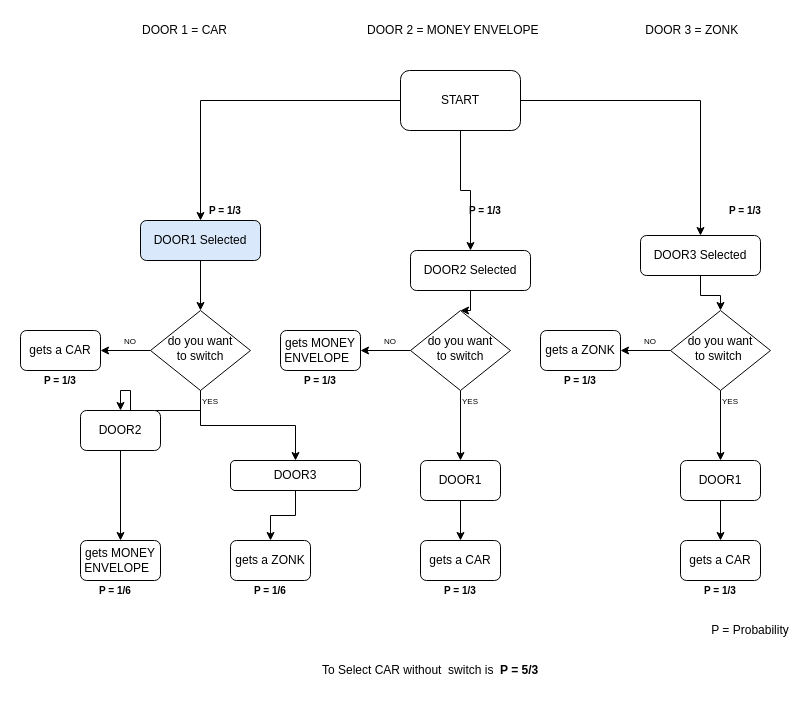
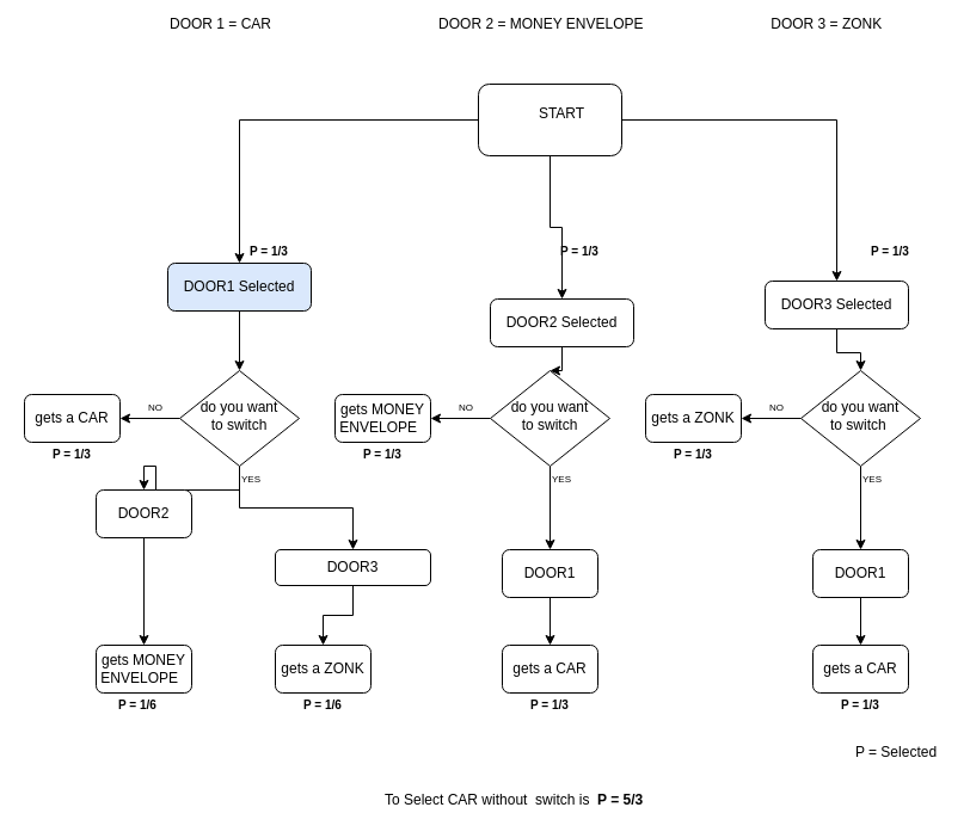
  <mxCell id="0" />
  <mxCell id="1" parent="0" />
  <mxCell id="2" value="" style="edgeStyle=orthogonalEdgeStyle;rounded=0;orthogonalLoop=1;jettySize=auto;html=1;" parent="1" source="3" target="7" edge="1"><mxGeometry relative="1" as="geometry" /></mxCell>
  <mxCell id="3" value="DOOR1 Selected" style="rounded=1;whiteSpace=wrap;html=1;fontSize=12;glass=0;strokeWidth=1;shadow=0;fillColor=#dae8fc;" parent="1" vertex="1"><mxGeometry x="140" y="220" width="120" height="40" as="geometry" /></mxCell>
  <mxCell id="4" value="" style="edgeStyle=orthogonalEdgeStyle;rounded=0;orthogonalLoop=1;jettySize=auto;html=1;" parent="1" source="7" target="9" edge="1"><mxGeometry relative="1" as="geometry" /></mxCell>
  <mxCell id="5" value="" style="edgeStyle=orthogonalEdgeStyle;rounded=0;orthogonalLoop=1;jettySize=auto;html=1;" parent="1" source="7" target="12" edge="1"><mxGeometry relative="1" as="geometry" /></mxCell>
  <mxCell id="6" style="edgeStyle=orthogonalEdgeStyle;rounded=0;orthogonalLoop=1;jettySize=auto;html=1;" parent="1" source="7" target="14" edge="1"><mxGeometry relative="1" as="geometry" /></mxCell>
  <mxCell id="7" value="&lt;font&gt;&lt;font style=&quot;font-size: 12px&quot;&gt;do you want&lt;br&gt;&amp;nbsp;to switch&amp;nbsp;&lt;/font&gt;&lt;br&gt;&lt;/font&gt;" style="rhombus;whiteSpace=wrap;html=1;shadow=0;fontFamily=Helvetica;fontSize=12;align=center;strokeWidth=1;spacing=6;spacingTop=-4;" parent="1" vertex="1"><mxGeometry x="150" y="310" width="100" height="80" as="geometry" /></mxCell>
- <mxCell id="8" value="DOOR 1 = CAR&amp;nbsp; &amp;nbsp; &amp;nbsp; &amp;nbsp; &amp;nbsp; &amp;nbsp; &amp;nbsp; &amp;nbsp; &amp;nbsp; &amp;nbsp; &amp;nbsp; &amp;nbsp; &amp;nbsp; &amp;nbsp; &amp;nbsp; &amp;nbsp; &amp;nbsp; &amp;nbsp; &amp;nbsp; &amp;nbsp; &amp;nbsp; DOOR 2 = MONEY ENVELOPE&amp;nbsp; &amp;nbsp; &amp;nbsp; &amp;nbsp; &amp;nbsp; &amp;nbsp; &amp;nbsp; &amp;nbsp; &amp;nbsp; &amp;nbsp; &amp;nbsp; &amp;nbsp; &amp;nbsp; &amp;nbsp; &amp;nbsp; &amp;nbsp; DOOR 3 = ZONK" style="text;html=1;strokeColor=none;fillColor=none;align=left;verticalAlign=middle;whiteSpace=wrap;rounded=0;" parent="1" vertex="1"><mxGeometry x="140" y="20" width="630" height="20" as="geometry" /></mxCell>
+ <mxCell id="8" value="DOOR 1 = CAR&amp;nbsp; &amp;nbsp; &amp;nbsp; &amp;nbsp; &amp;nbsp; &amp;nbsp; &amp;nbsp; &amp;nbsp; &amp;nbsp; &amp;nbsp; &amp;nbsp; &amp;nbsp; &amp;nbsp; &amp;nbsp; &amp;nbsp; &amp;nbsp; &amp;nbsp; &amp;nbsp; &amp;nbsp; &amp;nbsp; &amp;nbsp; DOOR 2 = MONEY ENVELOPE&amp;nbsp; &amp;nbsp; &amp;nbsp; &amp;nbsp; &amp;nbsp; &amp;nbsp; &amp;nbsp; &amp;nbsp; &amp;nbsp; &amp;nbsp; &amp;nbsp; &amp;nbsp; &amp;nbsp; &amp;nbsp; &amp;nbsp; &amp;nbsp; DOOR 3 = ZONK" style="text;html=1;strokeColor=none;fillColor=none;align=left;verticalAlign=middle;whiteSpace=wrap;rounded=0;" parent="1" vertex="1"><mxGeometry x="140" y="10" width="630" height="20" as="geometry" /></mxCell>
  <mxCell id="9" value="gets a CAR" style="rounded=1;whiteSpace=wrap;html=1;fontSize=12;glass=0;strokeWidth=1;shadow=0;" parent="1" vertex="1"><mxGeometry x="20" y="330" width="80" height="40" as="geometry" /></mxCell>
  <mxCell id="10" value="&lt;font style=&quot;font-size: 8px&quot;&gt;NO&lt;/font&gt;" style="text;html=1;strokeColor=none;fillColor=none;align=center;verticalAlign=middle;whiteSpace=wrap;rounded=0;" parent="1" vertex="1"><mxGeometry x="110" y="330" width="40" height="20" as="geometry" /></mxCell>
  <mxCell id="11" value="" style="edgeStyle=orthogonalEdgeStyle;rounded=0;orthogonalLoop=1;jettySize=auto;html=1;" parent="1" source="12" target="16" edge="1"><mxGeometry relative="1" as="geometry" /></mxCell>
  <mxCell id="12" value="DOOR2" style="rounded=1;whiteSpace=wrap;html=1;fontSize=12;glass=0;strokeWidth=1;shadow=0;" parent="1" vertex="1"><mxGeometry x="80" y="410" width="80" height="40" as="geometry" /></mxCell>
  <mxCell id="13" value="" style="edgeStyle=orthogonalEdgeStyle;rounded=0;orthogonalLoop=1;jettySize=auto;html=1;" parent="1" source="14" target="17" edge="1"><mxGeometry relative="1" as="geometry" /></mxCell>
  <mxCell id="14" value="DOOR3" style="rounded=1;whiteSpace=wrap;html=1;fontSize=12;glass=0;strokeWidth=1;shadow=0;" parent="1" vertex="1"><mxGeometry x="230" y="460" width="130" height="30" as="geometry" /></mxCell>
  <mxCell id="15" value="&lt;font style=&quot;font-size: 8px&quot;&gt;YES&lt;/font&gt;" style="text;html=1;strokeColor=none;fillColor=none;align=center;verticalAlign=middle;whiteSpace=wrap;rounded=0;" parent="1" vertex="1"><mxGeometry x="190" y="390" width="40" height="20" as="geometry" /></mxCell>
  <mxCell id="16" value="gets MONEY ENVELOPE&amp;nbsp;&amp;nbsp;" style="rounded=1;whiteSpace=wrap;html=1;fontSize=12;glass=0;strokeWidth=1;shadow=0;" parent="1" vertex="1"><mxGeometry x="80" y="540" width="80" height="40" as="geometry" /></mxCell>
  <mxCell id="17" value="gets a ZONK" style="rounded=1;whiteSpace=wrap;html=1;fontSize=12;glass=0;strokeWidth=1;shadow=0;" parent="1" vertex="1"><mxGeometry x="230" y="540" width="80" height="40" as="geometry" /></mxCell>
  <mxCell id="18" value="" style="edgeStyle=orthogonalEdgeStyle;rounded=0;orthogonalLoop=1;jettySize=auto;html=1;" parent="1" source="19" target="22" edge="1"><mxGeometry relative="1" as="geometry" /></mxCell>
  <mxCell id="19" value="DOOR2 Selected" style="rounded=1;whiteSpace=wrap;html=1;fontSize=12;glass=0;strokeWidth=1;shadow=0;" parent="1" vertex="1"><mxGeometry x="410" y="250" width="120" height="40" as="geometry" /></mxCell>
  <mxCell id="20" value="" style="edgeStyle=orthogonalEdgeStyle;rounded=0;orthogonalLoop=1;jettySize=auto;html=1;" parent="1" source="22" edge="1"><mxGeometry relative="1" as="geometry"><mxPoint x="360" y="350" as="targetPoint" /></mxGeometry></mxCell>
  <mxCell id="21" value="" style="edgeStyle=orthogonalEdgeStyle;rounded=0;orthogonalLoop=1;jettySize=auto;html=1;" parent="1" source="22" target="26" edge="1"><mxGeometry relative="1" as="geometry" /></mxCell>
  <mxCell id="22" value="&lt;font&gt;&lt;font style=&quot;font-size: 12px&quot;&gt;do you want&lt;br&gt;&amp;nbsp;to switch&amp;nbsp;&lt;/font&gt;&lt;br&gt;&lt;/font&gt;" style="rhombus;whiteSpace=wrap;html=1;shadow=0;fontFamily=Helvetica;fontSize=12;align=center;strokeWidth=1;spacing=6;spacingTop=-4;" parent="1" vertex="1"><mxGeometry x="410" y="310" width="100" height="80" as="geometry" /></mxCell>
  <mxCell id="23" value="gets MONEY ENVELOPE&amp;nbsp;&amp;nbsp;" style="rounded=1;whiteSpace=wrap;html=1;fontSize=12;glass=0;strokeWidth=1;shadow=0;" parent="1" vertex="1"><mxGeometry x="280" y="330" width="80" height="40" as="geometry" /></mxCell>
  <mxCell id="24" value="&lt;font style=&quot;font-size: 8px&quot;&gt;NO&lt;/font&gt;" style="text;html=1;strokeColor=none;fillColor=none;align=center;verticalAlign=middle;whiteSpace=wrap;rounded=0;" parent="1" vertex="1"><mxGeometry x="370" y="330" width="40" height="20" as="geometry" /></mxCell>
  <mxCell id="25" value="" style="edgeStyle=orthogonalEdgeStyle;rounded=0;orthogonalLoop=1;jettySize=auto;html=1;" parent="1" source="26" target="28" edge="1"><mxGeometry relative="1" as="geometry" /></mxCell>
  <mxCell id="26" value="DOOR1" style="rounded=1;whiteSpace=wrap;html=1;fontSize=12;glass=0;strokeWidth=1;shadow=0;" parent="1" vertex="1"><mxGeometry x="420" y="460" width="80" height="40" as="geometry" /></mxCell>
  <mxCell id="27" value="&lt;font style=&quot;font-size: 8px&quot;&gt;YES&lt;/font&gt;" style="text;html=1;strokeColor=none;fillColor=none;align=center;verticalAlign=middle;whiteSpace=wrap;rounded=0;" parent="1" vertex="1"><mxGeometry x="450" y="390" width="40" height="20" as="geometry" /></mxCell>
  <mxCell id="28" value="gets a CAR" style="rounded=1;whiteSpace=wrap;html=1;fontSize=12;glass=0;strokeWidth=1;shadow=0;" parent="1" vertex="1"><mxGeometry x="420" y="540" width="80" height="40" as="geometry" /></mxCell>
  <mxCell id="29" value="" style="edgeStyle=orthogonalEdgeStyle;rounded=0;orthogonalLoop=1;jettySize=auto;html=1;" parent="1" source="30" target="33" edge="1"><mxGeometry relative="1" as="geometry" /></mxCell>
  <mxCell id="30" value="DOOR3 Selected" style="rounded=1;whiteSpace=wrap;html=1;fontSize=12;glass=0;strokeWidth=1;shadow=0;" parent="1" vertex="1"><mxGeometry x="640" y="235" width="120" height="40" as="geometry" /></mxCell>
  <mxCell id="31" value="" style="edgeStyle=orthogonalEdgeStyle;rounded=0;orthogonalLoop=1;jettySize=auto;html=1;" parent="1" source="33" target="34" edge="1"><mxGeometry relative="1" as="geometry" /></mxCell>
  <mxCell id="32" value="" style="edgeStyle=orthogonalEdgeStyle;rounded=0;orthogonalLoop=1;jettySize=auto;html=1;" parent="1" source="33" target="37" edge="1"><mxGeometry relative="1" as="geometry" /></mxCell>
  <mxCell id="33" value="&lt;font&gt;&lt;font style=&quot;font-size: 12px&quot;&gt;do you want &lt;br&gt;to switch&amp;nbsp;&lt;/font&gt;&lt;br&gt;&lt;/font&gt;" style="rhombus;whiteSpace=wrap;html=1;shadow=0;fontFamily=Helvetica;fontSize=12;align=center;strokeWidth=1;spacing=6;spacingTop=-4;" parent="1" vertex="1"><mxGeometry x="670" y="310" width="100" height="80" as="geometry" /></mxCell>
  <mxCell id="34" value="gets a ZONK" style="rounded=1;whiteSpace=wrap;html=1;fontSize=12;glass=0;strokeWidth=1;shadow=0;" parent="1" vertex="1"><mxGeometry x="540" y="330" width="80" height="40" as="geometry" /></mxCell>
  <mxCell id="35" value="&lt;font style=&quot;font-size: 8px&quot;&gt;NO&lt;/font&gt;" style="text;html=1;strokeColor=none;fillColor=none;align=center;verticalAlign=middle;whiteSpace=wrap;rounded=0;" parent="1" vertex="1"><mxGeometry x="630" y="330" width="40" height="20" as="geometry" /></mxCell>
  <mxCell id="36" value="" style="edgeStyle=orthogonalEdgeStyle;rounded=0;orthogonalLoop=1;jettySize=auto;html=1;" parent="1" source="37" target="39" edge="1"><mxGeometry relative="1" as="geometry" /></mxCell>
  <mxCell id="37" value="DOOR1" style="rounded=1;whiteSpace=wrap;html=1;fontSize=12;glass=0;strokeWidth=1;shadow=0;" parent="1" vertex="1"><mxGeometry x="680" y="460" width="80" height="40" as="geometry" /></mxCell>
  <mxCell id="38" value="&lt;font style=&quot;font-size: 8px&quot;&gt;YES&lt;/font&gt;" style="text;html=1;strokeColor=none;fillColor=none;align=center;verticalAlign=middle;whiteSpace=wrap;rounded=0;" parent="1" vertex="1"><mxGeometry x="710" y="390" width="40" height="20" as="geometry" /></mxCell>
  <mxCell id="39" value="gets a CAR" style="rounded=1;whiteSpace=wrap;html=1;fontSize=12;glass=0;strokeWidth=1;shadow=0;" parent="1" vertex="1"><mxGeometry x="680" y="540" width="80" height="40" as="geometry" /></mxCell>
  <mxCell id="40" value="" style="edgeStyle=orthogonalEdgeStyle;rounded=0;orthogonalLoop=1;jettySize=auto;html=1;" parent="1" source="43" target="19" edge="1"><mxGeometry relative="1" as="geometry" /></mxCell>
  <mxCell id="41" style="edgeStyle=orthogonalEdgeStyle;rounded=0;orthogonalLoop=1;jettySize=auto;html=1;" parent="1" source="43" target="30" edge="1"><mxGeometry relative="1" as="geometry" /></mxCell>
  <mxCell id="42" style="edgeStyle=orthogonalEdgeStyle;rounded=0;orthogonalLoop=1;jettySize=auto;html=1;" parent="1" source="43" target="3" edge="1"><mxGeometry relative="1" as="geometry" /></mxCell>
  <mxCell id="43" value="" style="rounded=1;whiteSpace=wrap;html=1;" parent="1" vertex="1"><mxGeometry x="400" y="70" width="120" height="60" as="geometry" /></mxCell>
- <mxCell id="44" value="START" style="text;html=1;strokeColor=none;fillColor=none;align=center;verticalAlign=middle;whiteSpace=wrap;rounded=0;" parent="1" vertex="1"><mxGeometry x="440" y="90" width="40" height="20" as="geometry" /></mxCell>
+ <mxCell id="44" value="START" style="text;html=1;strokeColor=none;fillColor=none;align=center;verticalAlign=middle;whiteSpace=wrap;rounded=0;" parent="1" vertex="1"><mxGeometry x="450" y="85" width="40" height="20" as="geometry" /></mxCell>
  <mxCell id="45" value="&lt;font style=&quot;font-size: 10px&quot;&gt;&lt;b&gt;P = 1/3&lt;/b&gt;&lt;/font&gt;" style="text;html=1;strokeColor=none;fillColor=none;align=center;verticalAlign=middle;whiteSpace=wrap;rounded=0;" parent="1" vertex="1"><mxGeometry x="35" y="370" width="50" height="20" as="geometry" /></mxCell>
  <mxCell id="46" value="&lt;font style=&quot;font-size: 10px&quot;&gt;&lt;b&gt;P = 1/3&lt;/b&gt;&lt;/font&gt;" style="text;html=1;strokeColor=none;fillColor=none;align=center;verticalAlign=middle;whiteSpace=wrap;rounded=0;" parent="1" vertex="1"><mxGeometry x="295" y="370" width="50" height="20" as="geometry" /></mxCell>
  <mxCell id="47" value="&lt;font style=&quot;font-size: 10px&quot;&gt;&lt;b&gt;P = 1/3&lt;/b&gt;&lt;/font&gt;" style="text;html=1;strokeColor=none;fillColor=none;align=center;verticalAlign=middle;whiteSpace=wrap;rounded=0;" parent="1" vertex="1"><mxGeometry x="555" y="370" width="50" height="20" as="geometry" /></mxCell>
  <mxCell id="48" value="&lt;font style=&quot;font-size: 10px&quot;&gt;&lt;b&gt;P = 1/6&lt;/b&gt;&lt;/font&gt;" style="text;html=1;strokeColor=none;fillColor=none;align=center;verticalAlign=middle;whiteSpace=wrap;rounded=0;" parent="1" vertex="1"><mxGeometry x="90" y="580" width="50" height="20" as="geometry" /></mxCell>
  <mxCell id="49" value="&lt;font style=&quot;font-size: 10px&quot;&gt;&lt;b&gt;P = 1/6&lt;/b&gt;&lt;/font&gt;" style="text;html=1;strokeColor=none;fillColor=none;align=center;verticalAlign=middle;whiteSpace=wrap;rounded=0;" parent="1" vertex="1"><mxGeometry x="245" y="580" width="50" height="20" as="geometry" /></mxCell>
  <mxCell id="50" value="&lt;font style=&quot;font-size: 10px&quot;&gt;&lt;b&gt;P = 1/3&lt;/b&gt;&lt;/font&gt;" style="text;html=1;strokeColor=none;fillColor=none;align=center;verticalAlign=middle;whiteSpace=wrap;rounded=0;" parent="1" vertex="1"><mxGeometry x="435" y="580" width="50" height="20" as="geometry" /></mxCell>
  <mxCell id="51" value="&lt;font style=&quot;font-size: 10px&quot;&gt;&lt;b&gt;P = 1/3&lt;/b&gt;&lt;/font&gt;" style="text;html=1;strokeColor=none;fillColor=none;align=center;verticalAlign=middle;whiteSpace=wrap;rounded=0;" parent="1" vertex="1"><mxGeometry x="695" y="580" width="50" height="20" as="geometry" /></mxCell>
- <mxCell id="52" value="P = Probability" style="text;html=1;strokeColor=none;fillColor=none;align=center;verticalAlign=middle;whiteSpace=wrap;rounded=0;" parent="1" vertex="1"><mxGeometry x="710" y="620" width="80" height="20" as="geometry" /></mxCell>
+ <mxCell id="52" value="P = Selected" style="text;html=1;strokeColor=none;fillColor=none;align=center;verticalAlign=middle;whiteSpace=wrap;rounded=0;" parent="1" vertex="1"><mxGeometry x="710" y="620" width="80" height="20" as="geometry" /></mxCell>
  <mxCell id="53" value="&lt;font style=&quot;font-size: 10px&quot;&gt;&lt;b&gt;P = 1/3&lt;/b&gt;&lt;/font&gt;" style="text;html=1;strokeColor=none;fillColor=none;align=center;verticalAlign=middle;whiteSpace=wrap;rounded=0;" vertex="1" parent="1"><mxGeometry x="200" y="200" width="50" height="20" as="geometry" /></mxCell>
  <mxCell id="54" value="&lt;font style=&quot;font-size: 10px&quot;&gt;&lt;b&gt;P = 1/3&lt;/b&gt;&lt;/font&gt;" style="text;html=1;strokeColor=none;fillColor=none;align=center;verticalAlign=middle;whiteSpace=wrap;rounded=0;" vertex="1" parent="1"><mxGeometry x="460" y="200" width="50" height="20" as="geometry" /></mxCell>
  <mxCell id="55" value="&lt;font style=&quot;font-size: 10px&quot;&gt;&lt;b&gt;P = 1/3&lt;/b&gt;&lt;/font&gt;" style="text;html=1;strokeColor=none;fillColor=none;align=center;verticalAlign=middle;whiteSpace=wrap;rounded=0;" vertex="1" parent="1"><mxGeometry x="720" y="200" width="50" height="20" as="geometry" /></mxCell>
  <mxCell id="56" value="To Select CAR without&amp;nbsp; switch is&amp;nbsp;&amp;nbsp;&lt;b&gt;P = 5/3&lt;/b&gt;" style="text;html=1;strokeColor=none;fillColor=none;align=left;verticalAlign=middle;whiteSpace=wrap;rounded=0;" vertex="1" parent="1"><mxGeometry x="320" y="660" width="310" height="20" as="geometry" /></mxCell>
